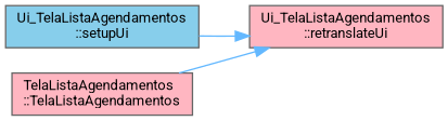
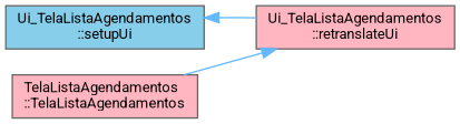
  digraph {
    fontname=Roboto
    rankdir=RL
    node [color=grey40 fillcolor=lightpink fontname=Roboto fontsize=10 shape=box style=filled]
    edge [color=steelblue1 dir=back fontname=Roboto fontsize=10 labelfontname=Helvetica labelfontsize=10 style=solid]
    n1 [color=gray40 fontcolor=black height=0.2 label="Ui_TelaListaAgendamentos\l::retranslateUi" width=0.4]
    n2 [fillcolor=skyblue height=0.2 label="Ui_TelaListaAgendamentos\l::setupUi" width=0.4]
    n3 [height=0.2 label="TelaListaAgendamentos\l::TelaListaAgendamentos" width=0.4]
-   n1 -> n2
+   n2 -> n1
    n1 -> n3
  }
